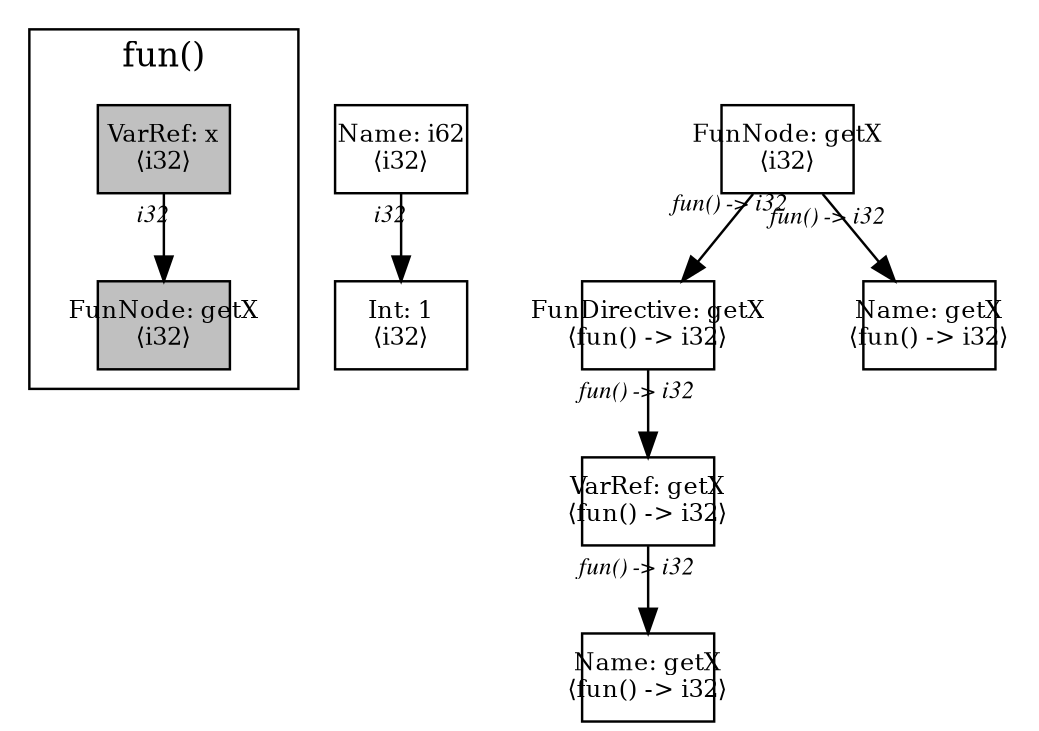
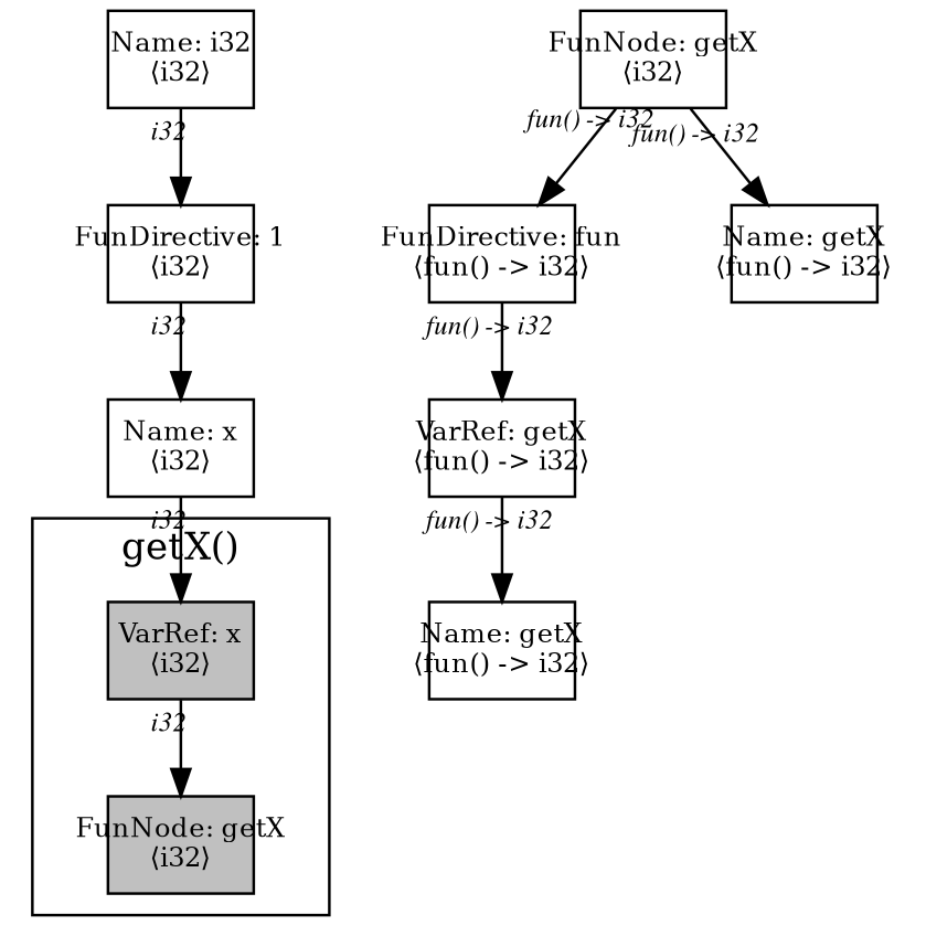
  digraph {
    node [fillcolor=grey fixedsize=shape fontsize=10 shape=box]
    edge [color=black fontname="times  italic" fontsize=10 labeldistance=1 taillabel=i32]
    n1 [label="VarRef: x\n⟨i32⟩" style=filled]
    n2 [label="FunNode: getX\n⟨i32⟩" style=filled]
-   n3 [label="Name: i62\n⟨i32⟩"]
-   n4 [label="Int: 1\n⟨i32⟩"]
+   n3 [label="Name: i32\n⟨i32⟩"]
+   n4 [label="FunDirective: 1\n⟨i32⟩"]
+   n5 [label="Name: x\n⟨i32⟩"]
    n6 [label="VarRef: getX\n⟨fun() -> i32⟩"]
    n7 [label="Name: getX\n⟨fun() -> i32⟩"]
-   n8 [label="FunDirective: getX\n⟨fun() -> i32⟩"]
+   n8 [label="FunDirective: fun\n⟨fun() -> i32⟩"]
    n9 [label="FunNode: getX\n⟨i32⟩"]
    n10 [label="Name: getX\n⟨fun() -> i32⟩"]
    subgraph cluster_1 {
-     label="fun()"
+     label="getX()"
      n1
      n2
    }
    n1 -> n2
    n3 -> n4
+   n4 -> n5
+   n5 -> n1
    n6 -> n7 [taillabel="fun() -> i32"]
    n8 -> n6 [taillabel="fun() -> i32"]
    n9 -> n8 [taillabel="fun() -> i32"]
    n9 -> n10 [taillabel="fun() -> i32"]
  }
